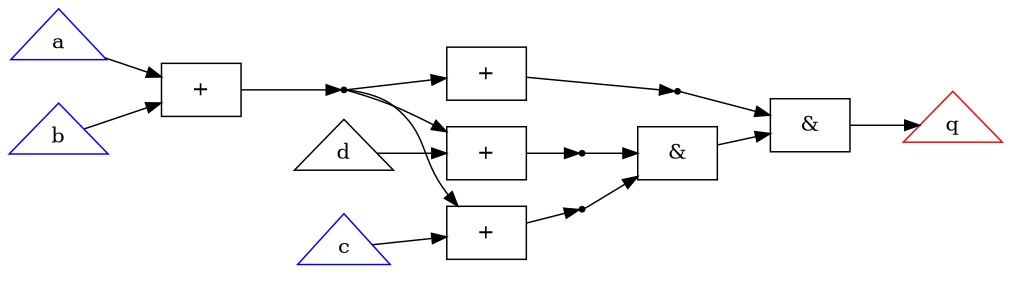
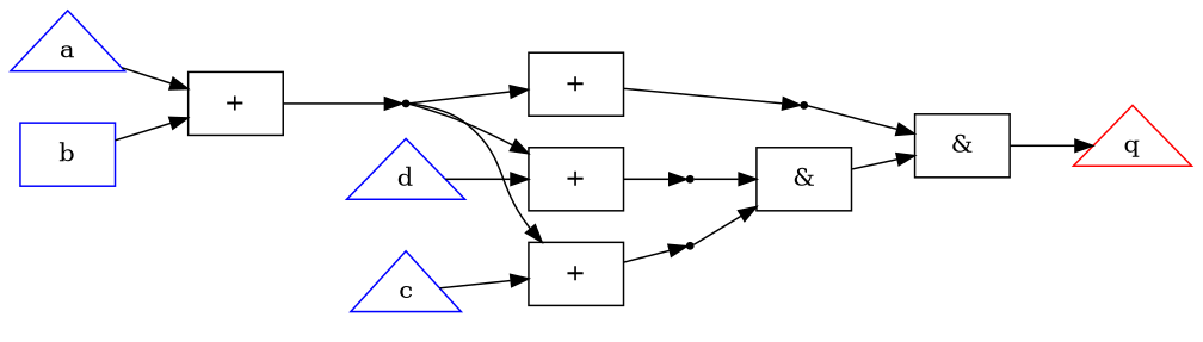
  digraph {
    rankdir=LR
    node [shape=box]
    n1 [color=blue label=a shape=triangle]
    n2 [label="+"]
    n3 [label=common_sum shape=point]
-   n4 [color=blue label=b shape=triangle]
+   n4 [color=blue label=b]
    n5 [color=blue label=c shape=triangle]
    n6 [label="+"]
    n7 [label=sum1 shape=point]
-   n8 [color=black label=d shape=triangle]
+   n8 [color=blue label=d shape=triangle]
    n9 [label="+"]
    n10 [label=sum2 shape=point]
    n11 [label="+"]
    n12 [label=sum3 shape=point]
    n13 [color=red label=q shape=triangle]
    n14 [label="&"]
    n15 [label="&"]
    n1 -> n2
    n2 -> n3
    n3 -> n6
    n3 -> n9
    n3 -> n11
    n4 -> n2
    n5 -> n6
    n6 -> n7
    n7 -> n14
    n8 -> n9
    n9 -> n10
    n10 -> n14
    n11 -> n12
    n12 -> n15
    n14 -> n15
    n15 -> n13
  }
